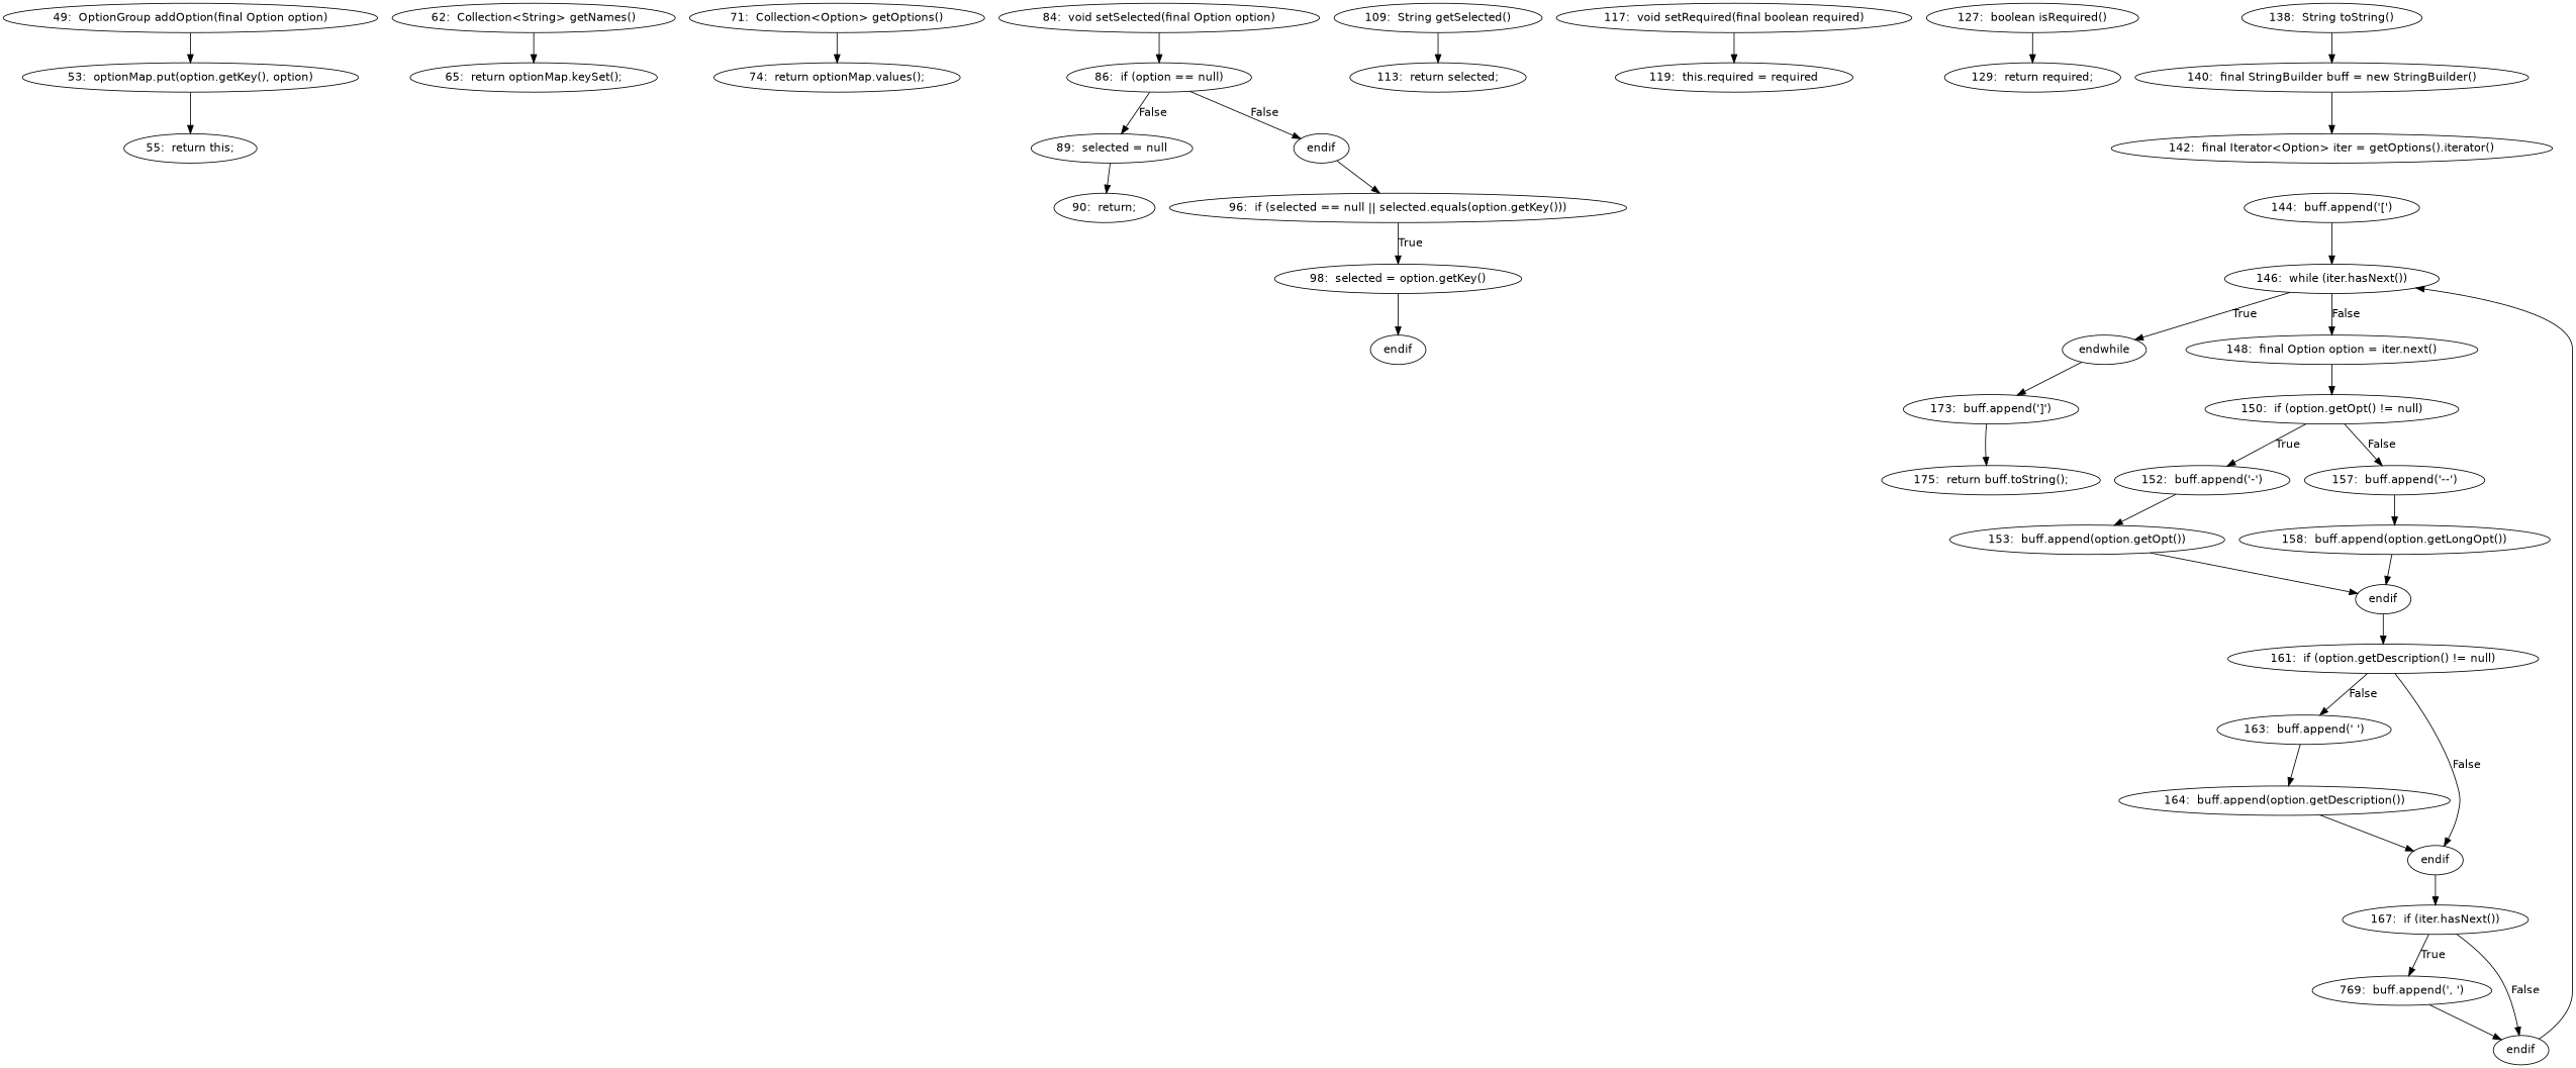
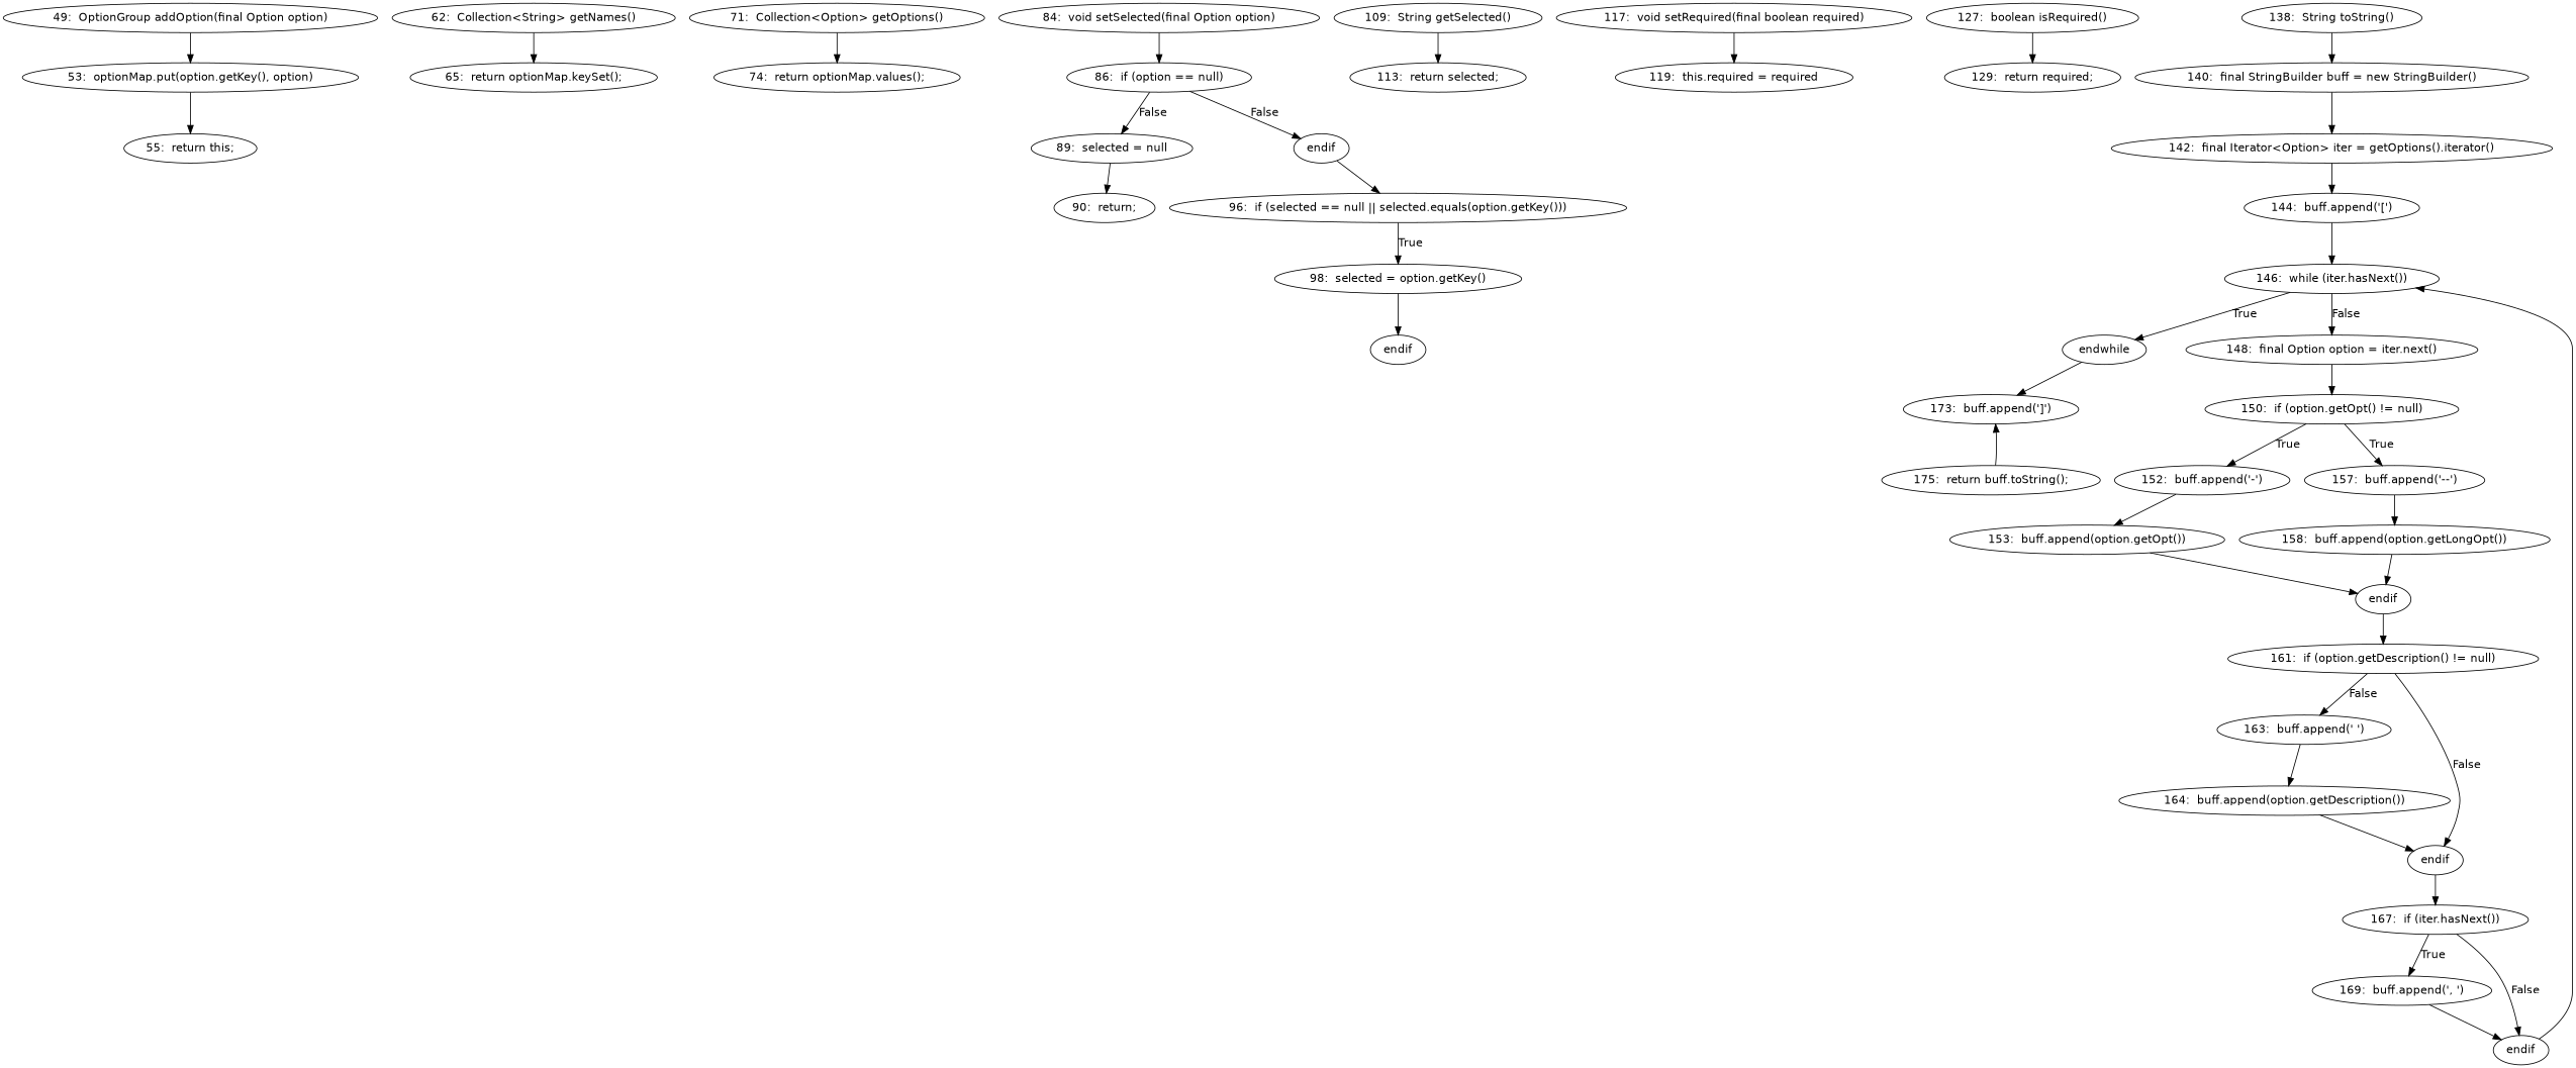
  digraph {
    fontname="DejaVu Sans"
    node [fontname="DejaVu Sans"]
    edge [fontname="DejaVu Sans"]
    n1 [label="49:  OptionGroup addOption(final Option option)"]
    n2 [label="53:  optionMap.put(option.getKey(), option)"]
    n3 [label="55:  return this;"]
    n4 [label="62:  Collection<String> getNames()"]
    n5 [label="65:  return optionMap.keySet();"]
    n6 [label="71:  Collection<Option> getOptions()"]
    n7 [label="74:  return optionMap.values();"]
    n8 [label="84:  void setSelected(final Option option)"]
    n9 [label="86:  if (option == null)"]
    n10 [label="89:  selected = null"]
    n11 [label=endif]
    n12 [label="90:  return;"]
    n13 [label="96:  if (selected == null || selected.equals(option.getKey()))"]
    n14 [label="98:  selected = option.getKey()"]
    n15 [label=endif]
    n16 [label="109:  String getSelected()"]
    n17 [label="113:  return selected;"]
    n18 [label="117:  void setRequired(final boolean required)"]
    n19 [label="119:  this.required = required"]
    n20 [label="127:  boolean isRequired()"]
    n21 [label="129:  return required;"]
    n22 [label="138:  String toString()"]
    n23 [label="140:  final StringBuilder buff = new StringBuilder()"]
    n24 [label="142:  final Iterator<Option> iter = getOptions().iterator()"]
    n25 [label="144:  buff.append('[')"]
    n26 [label="146:  while (iter.hasNext())"]
    n27 [label=endwhile]
    n28 [label="148:  final Option option = iter.next()"]
    n29 [label="173:  buff.append(']')"]
    n30 [label="150:  if (option.getOpt() != null)"]
    n31 [label="175:  return buff.toString();"]
    n32 [label="152:  buff.append('-')"]
    n33 [label="157:  buff.append('--')"]
    n34 [label="153:  buff.append(option.getOpt())"]
    n35 [label="158:  buff.append(option.getLongOpt())"]
    n36 [label=endif]
    n37 [label="161:  if (option.getDescription() != null)"]
    n38 [label="163:  buff.append(' ')"]
    n39 [label=endif]
    n40 [label="164:  buff.append(option.getDescription())"]
    n41 [label="167:  if (iter.hasNext())"]
-   n42 [label="769:  buff.append(', ')"]
+   n42 [label="169:  buff.append(', ')"]
    n43 [label=endif]
    n1 -> n2
    n2 -> n3
    n4 -> n5
    n6 -> n7
    n8 -> n9
    n9 -> n10 [label=False]
    n9 -> n11 [label=False]
    n10 -> n12
    n11 -> n13
    n13 -> n14 [label=True]
    n14 -> n15
    n16 -> n17
    n18 -> n19
    n20 -> n21
    n22 -> n23
    n23 -> n24
+   n24 -> n25
    n25 -> n26
    n26 -> n27 [label=True]
    n26 -> n28 [label=False]
    n27 -> n29
    n28 -> n30
-   n29 -> n31
+   n31 -> n29
    n30 -> n32 [label=True]
-   n30 -> n33 [label=False]
+   n30 -> n33 [label=True]
    n32 -> n34
    n33 -> n35
    n34 -> n36
    n35 -> n36
    n36 -> n37
    n37 -> n38 [label=False]
    n37 -> n39 [label=False]
    n38 -> n40
    n39 -> n41
    n40 -> n39
    n41 -> n42 [label=True]
    n41 -> n43 [label=False]
    n42 -> n43
    n43 -> n26
  }
